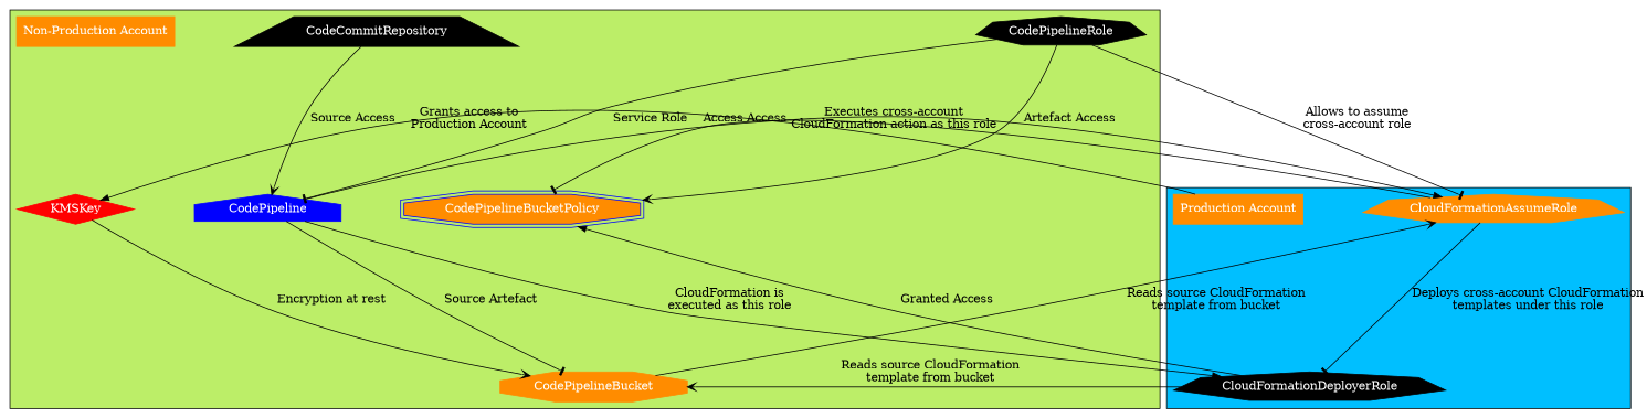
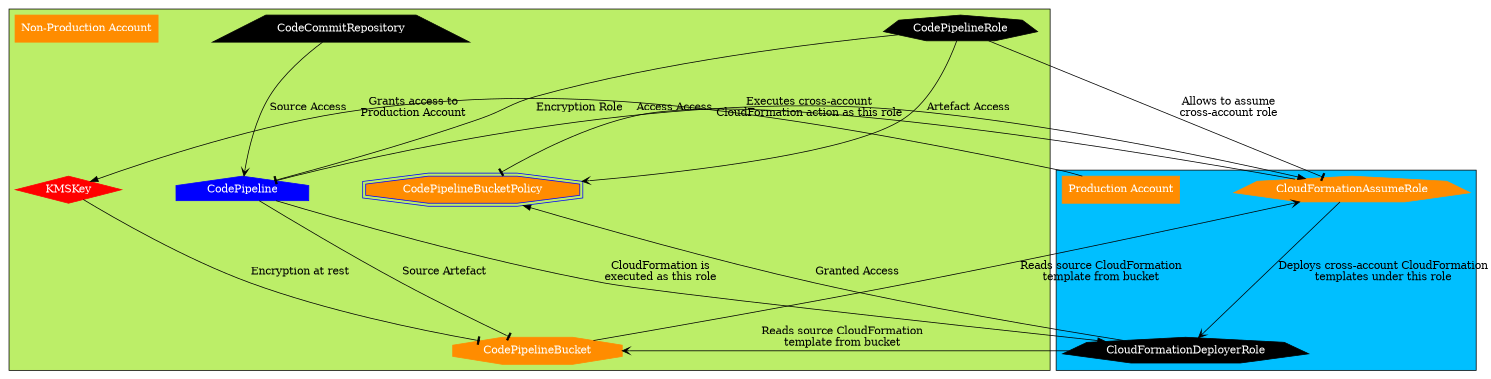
  digraph {
    nodesep=1
    rankdir=TD
    ranksep=2
    splines=true
    node [color=darkorange fontcolor=white shape=septagon style=filled]
    edge [arrowhead=tee]
    n1 [color=black label=CodeCommitRepository shape=trapezium]
    n2 [label=CodePipelineBucket shape=octagon]
    n3 [color=blue fillcolor=darkorange label=CodePipelineBucketPolicy shape=doubleoctagon]
    n4 [color=black label=CodePipelineRole]
    n5 [color=blue label=CodePipeline shape=house]
    n6 [color=red label=KMSKey shape=diamond]
    n7 [label="Non-Production Account" shape=rectangle]
    n8 [label=CloudFormationAssumeRole]
    n9 [color=black label=CloudFormationDeployerRole]
    n10 [label="Production Account" shape=rectangle]
    subgraph cluster_1 {
      bgcolor=darkolivegreen2
      color=black
      style=solid
      n1
      n2
      n3
      n4
      n5
      n6
      n7
    }
    subgraph cluster_2 {
      bgcolor=deepskyblue1
      color=black
      style=solid
      n8
      n9
      n10
    }
    n1 -> n5 [arrowhead=vee label="Source Access"]
    n2 -> n8 [arrowhead=vee label="Reads source CloudFormation\ntemplate from bucket"]
    n4 -> n3 [arrowhead=vee label="Artefact Access"]
-   n4 -> n5 [label="Service Role"]
+   n4 -> n5 [label="Encryption Role"]
    n4 -> n8 [label="Allows to assume\ncross-account role"]
    n5 -> n2 [label="Source Artefact"]
    n5 -> n8 [arrowhead=normal label="Executes cross-account\nCloudFormation action as this role"]
    n5 -> n9 [arrowhead=normal label="CloudFormation is\nexecuted as this role"]
-   n6 -> n2 [arrowhead=vee label="Encryption at rest"]
+   n6 -> n2 [label="Encryption at rest"]
    n8 -> n3 [label="Access Access"]
-   n8 -> n9 [label="Deploys cross-account CloudFormation\ntemplates under this role"]
+   n8 -> n9 [arrowhead=vee label="Deploys cross-account CloudFormation\ntemplates under this role"]
    n9 -> n2 [arrowhead=vee label="Reads source CloudFormation\ntemplate from bucket"]
    n9 -> n3 [arrowhead=normal label="Granted Access"]
    n10 -> n6 [arrowhead=normal label="Grants access to\nProduction Account"]
  }
